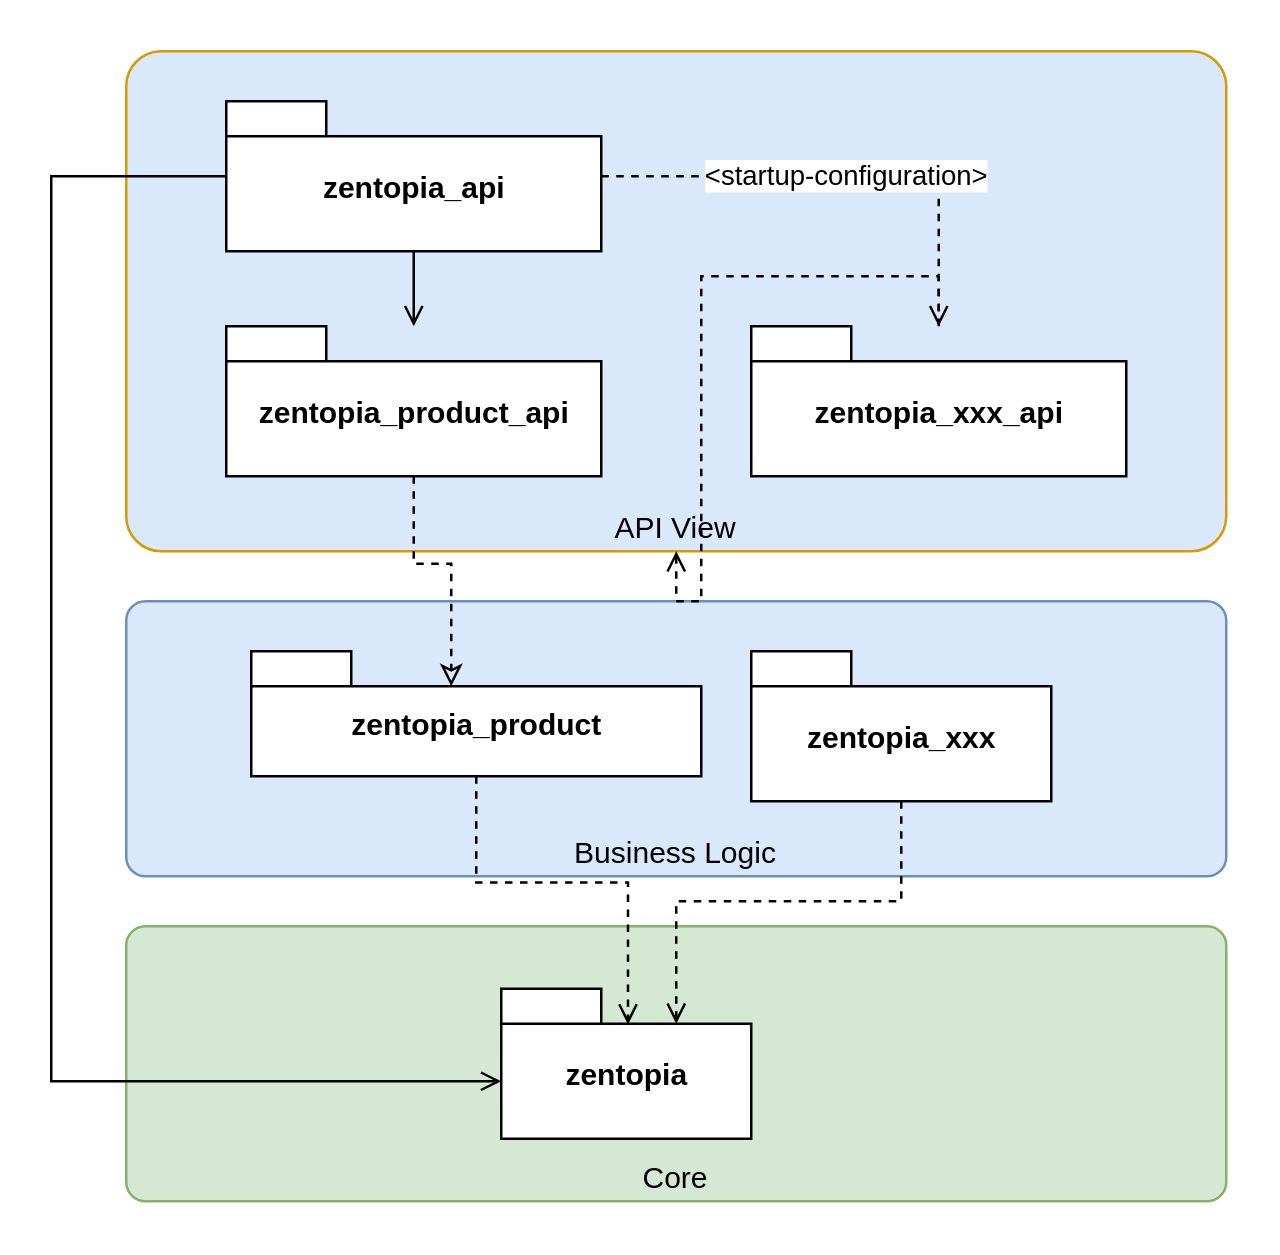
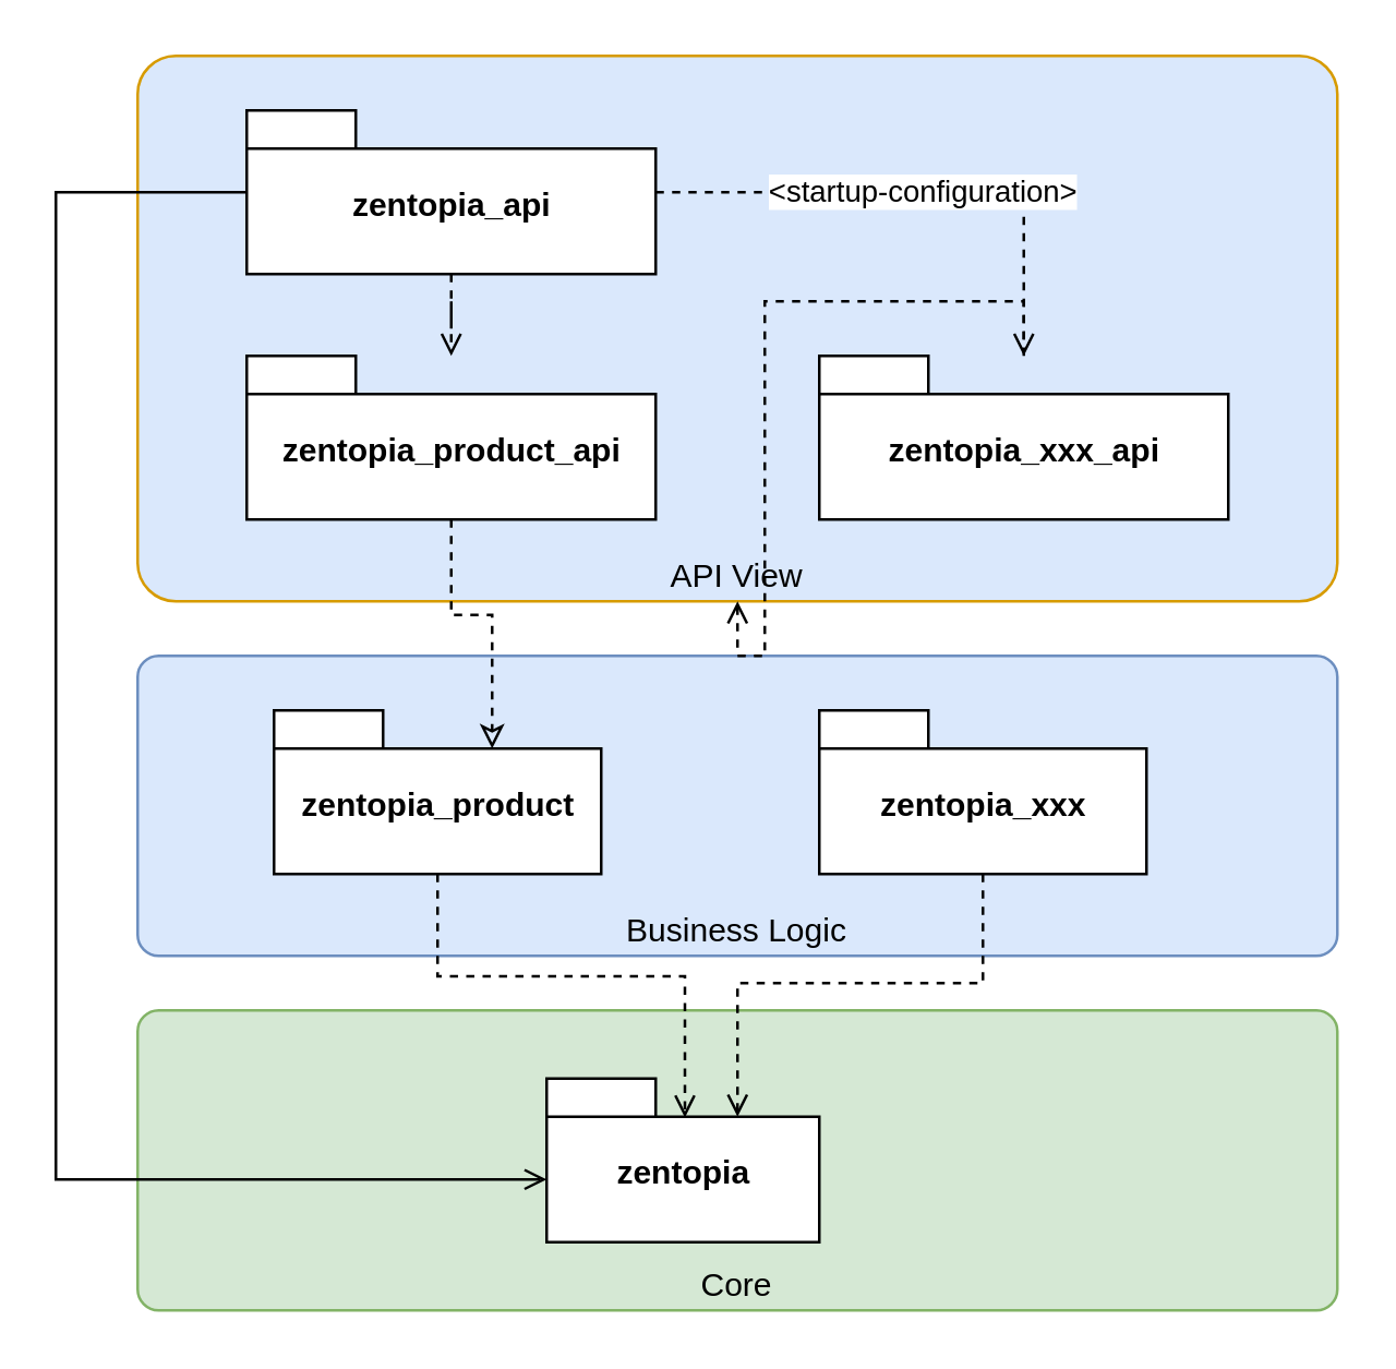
  <mxCell id="0" />
  <mxCell id="1" parent="0" />
  <mxCell id="2" value="Core" style="rounded=1;whiteSpace=wrap;html=1;fillColor=#d5e8d4;strokeColor=#82b366;verticalAlign=bottom;arcSize=7;" vertex="1" parent="1"><mxGeometry x="50" y="370" width="440" height="110" as="geometry" /></mxCell>
  <mxCell id="3" value="Business Logic" style="rounded=1;whiteSpace=wrap;html=1;fillColor=#dae8fc;strokeColor=#6c8ebf;verticalAlign=bottom;arcSize=7;" vertex="1" parent="1"><mxGeometry x="50" y="240" width="440" height="110" as="geometry" /></mxCell>
  <mxCell id="4" value="API View" style="rounded=1;whiteSpace=wrap;html=1;fillColor=#dae8fc;strokeColor=#d79b00;verticalAlign=bottom;arcSize=7;" vertex="1" parent="1"><mxGeometry x="50" y="20" width="440" height="200" as="geometry" /></mxCell>
  <mxCell id="5" value="zentopia" style="shape=folder;fontStyle=1;spacingTop=10;tabWidth=40;tabHeight=14;tabPosition=left;html=1;" vertex="1" parent="1"><mxGeometry x="200" y="395" width="100" height="60" as="geometry" /></mxCell>
- <mxCell id="6" style="edgeStyle=orthogonalEdgeStyle;rounded=0;orthogonalLoop=1;jettySize=auto;html=1;dashed=0;endArrow=open;endFill=0;" edge="1" parent="1" source="9" target="10"><mxGeometry relative="1" as="geometry" /></mxCell>
+ <mxCell id="6" style="edgeStyle=orthogonalEdgeStyle;rounded=0;orthogonalLoop=1;jettySize=auto;html=1;dashed=1;endArrow=open;endFill=0;" edge="1" parent="1" source="9" target="10"><mxGeometry relative="1" as="geometry" /></mxCell>
  <mxCell id="7" value="&amp;lt;startup-configuration&amp;gt;" style="edgeStyle=orthogonalEdgeStyle;rounded=0;orthogonalLoop=1;jettySize=auto;html=1;dashed=1;endArrow=open;endFill=0;" edge="1" parent="1" source="9" target="14"><mxGeometry relative="1" as="geometry" /></mxCell>
  <mxCell id="8" style="edgeStyle=orthogonalEdgeStyle;rounded=0;orthogonalLoop=1;jettySize=auto;html=1;entryX=0;entryY=0;entryDx=0;entryDy=37;entryPerimeter=0;dashed=0;endArrow=open;endFill=0;" edge="1" parent="1" source="9" target="5"><mxGeometry relative="1" as="geometry"><Array as="points"><mxPoint x="20" y="70" /><mxPoint x="20" y="432" /></Array></mxGeometry></mxCell>
  <mxCell id="9" value="zentopia_api" style="shape=folder;fontStyle=1;spacingTop=10;tabWidth=40;tabHeight=14;tabPosition=left;html=1;" vertex="1" parent="1"><mxGeometry x="90" y="40" width="150" height="60" as="geometry" /></mxCell>
  <mxCell id="10" value="zentopia_product_api" style="shape=folder;fontStyle=1;spacingTop=10;tabWidth=40;tabHeight=14;tabPosition=left;html=1;" vertex="1" parent="1"><mxGeometry x="90" y="130" width="150" height="60" as="geometry" /></mxCell>
  <mxCell id="11" style="edgeStyle=orthogonalEdgeStyle;rounded=0;orthogonalLoop=1;jettySize=auto;html=1;entryX=0.507;entryY=0.239;entryDx=0;entryDy=0;entryPerimeter=0;dashed=1;endArrow=open;endFill=0;" edge="1" parent="1" source="12" target="5"><mxGeometry relative="1" as="geometry" /></mxCell>
- <mxCell id="12" value="zentopia_product" style="shape=folder;fontStyle=1;spacingTop=10;tabWidth=40;tabHeight=14;tabPosition=left;html=1;" vertex="1" parent="1"><mxGeometry x="100" y="260" width="180" height="50" as="geometry" /></mxCell>
+ <mxCell id="12" value="zentopia_product" style="shape=folder;fontStyle=1;spacingTop=10;tabWidth=40;tabHeight=14;tabPosition=left;html=1;" vertex="1" parent="1"><mxGeometry x="100" y="260" width="120" height="60" as="geometry" /></mxCell>
  <mxCell id="13" style="edgeStyle=orthogonalEdgeStyle;rounded=0;orthogonalLoop=1;jettySize=auto;html=1;dashed=1;endArrow=open;endFill=0;" edge="1" parent="1" source="14" target="4"><mxGeometry relative="1" as="geometry" /></mxCell>
  <mxCell id="14" value="zentopia_xxx_api" style="shape=folder;fontStyle=1;spacingTop=10;tabWidth=40;tabHeight=14;tabPosition=left;html=1;" vertex="1" parent="1"><mxGeometry x="300" y="130" width="150" height="60" as="geometry" /></mxCell>
  <mxCell id="15" style="edgeStyle=orthogonalEdgeStyle;rounded=0;orthogonalLoop=1;jettySize=auto;html=1;entryX=0;entryY=0;entryDx=70;entryDy=14;entryPerimeter=0;dashed=1;endArrow=open;endFill=0;" edge="1" parent="1" source="16" target="5"><mxGeometry relative="1" as="geometry"><Array as="points"><mxPoint x="360" y="360" /><mxPoint x="270" y="360" /></Array></mxGeometry></mxCell>
  <mxCell id="16" value="zentopia_xxx" style="shape=folder;fontStyle=1;spacingTop=10;tabWidth=40;tabHeight=14;tabPosition=left;html=1;" vertex="1" parent="1"><mxGeometry x="300" y="260" width="120" height="60" as="geometry" /></mxCell>
  <mxCell id="17" style="edgeStyle=orthogonalEdgeStyle;rounded=0;orthogonalLoop=1;jettySize=auto;html=1;entryX=0;entryY=0;entryDx=80;entryDy=14;entryPerimeter=0;dashed=1;endArrow=classic;endFill=0;" edge="1" parent="1" source="10" target="12"><mxGeometry relative="1" as="geometry" /></mxCell>
